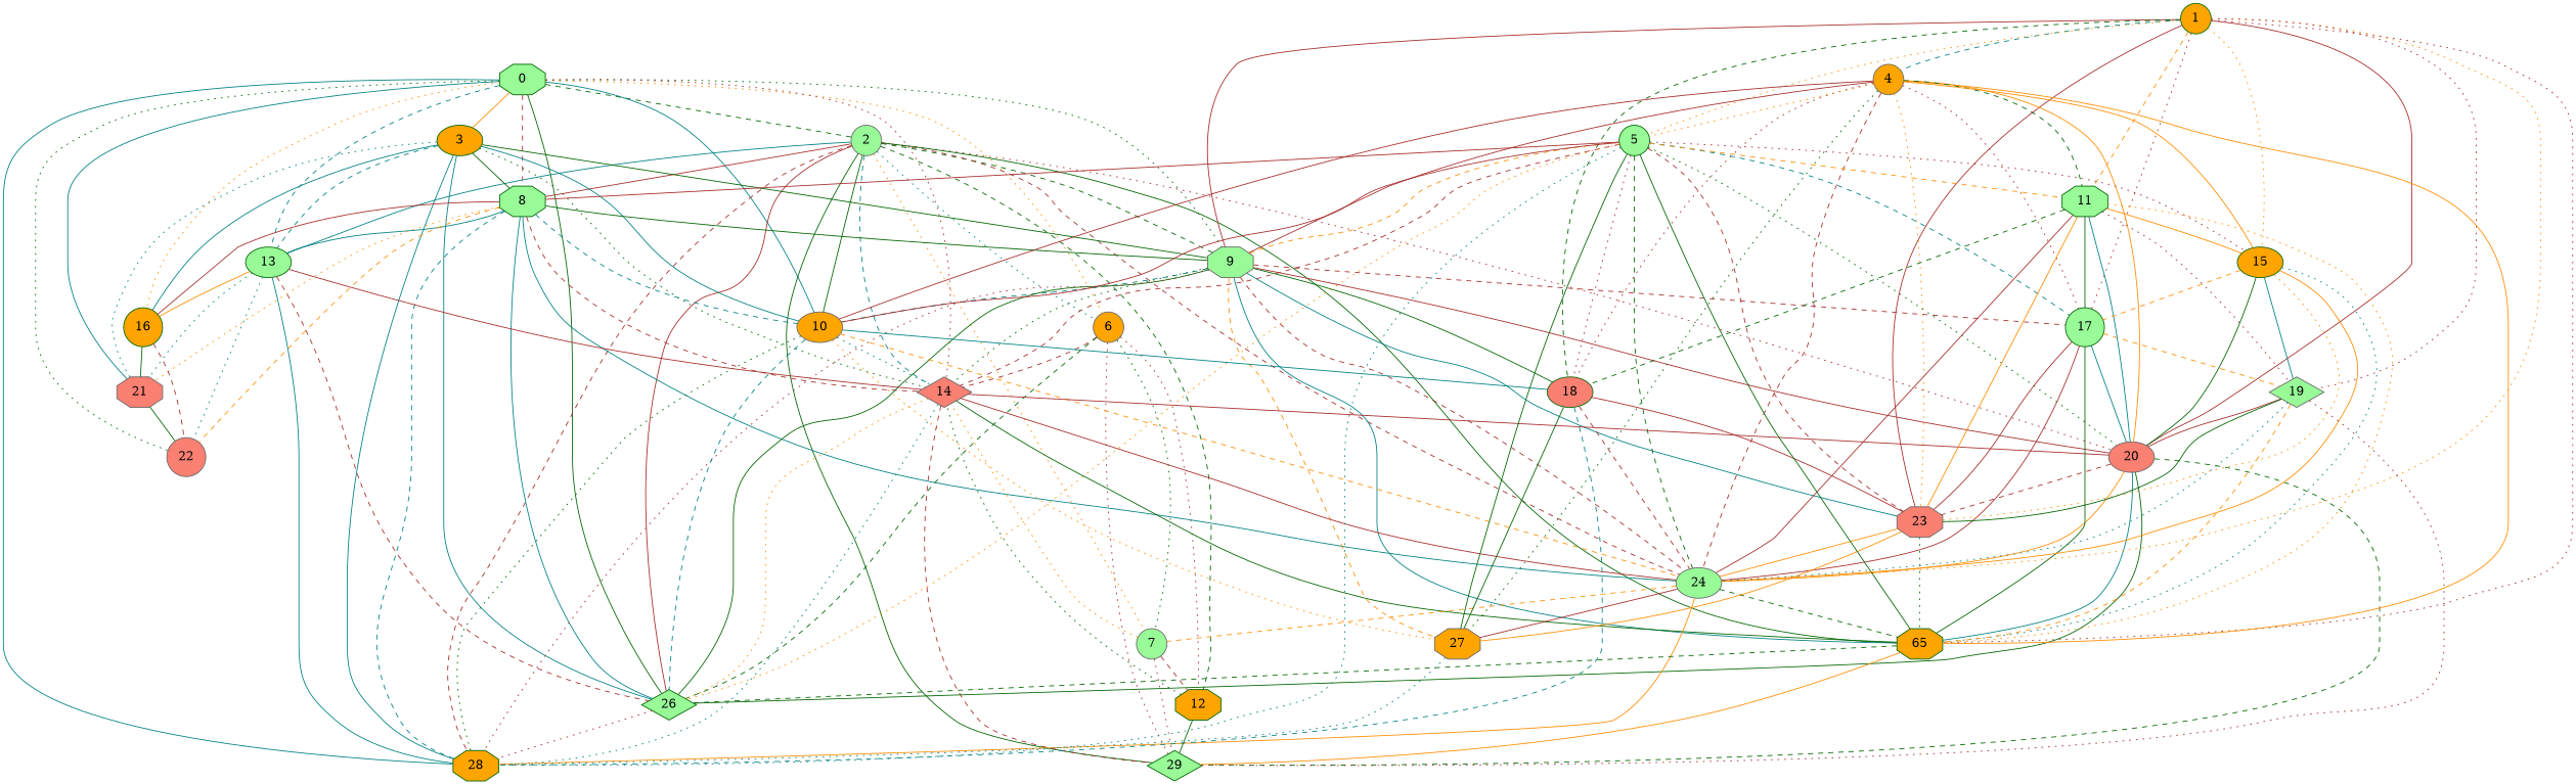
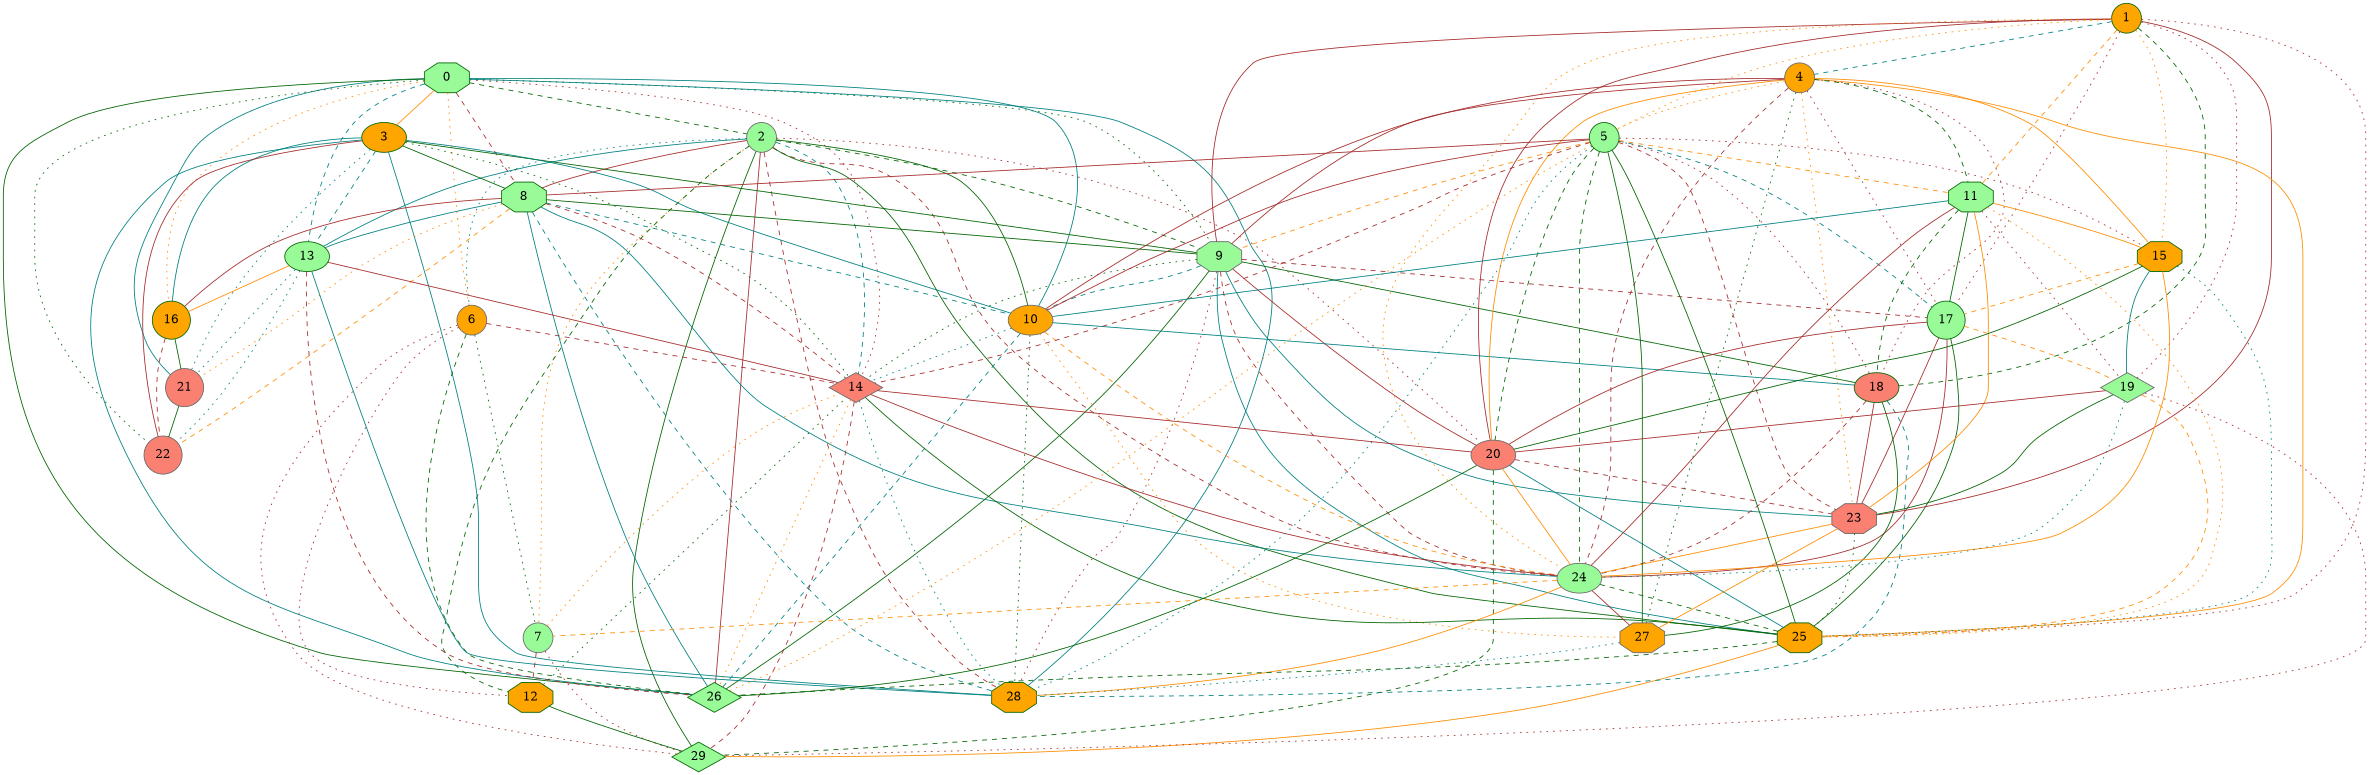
  graph {
    node [color=darkgreen fillcolor=palegreen shape=circle style=filled]
    edge [color=brown style=solid]
    0 [shape=octagon]
    2 [color=gray40]
    3 [fillcolor=orange shape=ellipse]
    6 [color=gray40 fillcolor=orange]
    8 [shape=octagon]
    9 [color=gray40 shape=octagon]
    10 [color=gray40 fillcolor=orange shape=ellipse]
    13 [shape=ellipse]
    14 [color=gray40 fillcolor=salmon shape=diamond]
    16 [fillcolor=orange]
-   21 [color=gray40 fillcolor=salmon shape=octagon]
+   21 [color=gray40 fillcolor=salmon]
    22 [color=gray40 fillcolor=salmon]
    26 [shape=diamond]
    28 [fillcolor=orange shape=octagon]
    20 [color=gray40 fillcolor=salmon shape=ellipse]
    24 [color=gray40 shape=ellipse]
-   25 [fillcolor=orange shape=octagon label=65]
+   25 [fillcolor=orange shape=octagon]
    7 [color=gray40]
    12 [fillcolor=orange shape=octagon]
    29 [shape=diamond]
    17
    18 [fillcolor=salmon shape=ellipse]
    23 [color=gray40 fillcolor=salmon shape=octagon]
    27 [color=gray40 fillcolor=orange shape=octagon]
    1 [fillcolor=orange]
    4 [color=gray40 fillcolor=orange]
    5
    11 [shape=octagon]
-   15 [fillcolor=orange shape=ellipse]
+   15 [fillcolor=orange shape=octagon]
    19 [color=gray40 shape=diamond]
    0 -- 2 [color=darkgreen style=dashed]
    0 -- 3 [color=darkorange]
    0 -- 6 [color=darkorange style=dotted]
    0 -- 8 [style=dashed]
    0 -- 9 [color=darkgreen style=dotted]
    0 -- 10 [color=teal]
    0 -- 13 [color=teal style=dashed]
    0 -- 14 [style=dotted]
    0 -- 16 [color=darkorange style=dotted]
    0 -- 21 [color=teal]
    0 -- 22 [color=darkgreen style=dotted]
    0 -- 26 [color=darkgreen]
    0 -- 28 [color=teal]
    2 -- 6 [color=teal style=dotted]
    2 -- 8
    2 -- 9 [color=darkgreen style=dashed]
    2 -- 10 [color=darkgreen]
    2 -- 13 [color=teal]
    2 -- 14 [color=teal style=dashed]
    2 -- 26
    2 -- 28 [style=dashed]
    2 -- 20 [style=dotted]
    2 -- 24 [style=dashed]
    2 -- 25 [color=darkgreen]
    2 -- 7 [color=darkorange style=dotted]
    2 -- 12 [color=darkgreen style=dashed]
    2 -- 29 [color=darkgreen]
    3 -- 8 [color=darkgreen]
    3 -- 9 [color=darkgreen]
    3 -- 10 [color=teal]
    3 -- 13 [color=teal style=dashed]
    3 -- 14 [color=darkgreen style=dotted]
    3 -- 16 [color=teal]
    3 -- 21 [color=teal style=dotted]
+   3 -- 22
    3 -- 26 [color=teal]
    3 -- 28 [color=teal]
    6 -- 14 [style=dashed]
    6 -- 26 [color=darkgreen style=dashed]
    6 -- 7 [color=darkgreen style=dotted]
    6 -- 12 [style=dotted]
    6 -- 29 [style=dotted]
    8 -- 9 [color=darkgreen]
    8 -- 10 [color=teal style=dashed]
    8 -- 13 [color=teal]
    8 -- 14 [style=dashed]
    8 -- 16
    8 -- 21 [color=darkorange style=dotted]
    8 -- 22 [color=darkorange style=dashed]
    8 -- 26 [color=teal]
    8 -- 28 [color=teal style=dashed]
    8 -- 24 [color=teal]
    9 -- 10 [color=teal style=dashed]
    9 -- 14 [color=darkgreen style=dotted]
    9 -- 26 [color=darkgreen]
    9 -- 28 [style=dotted]
    9 -- 20
    9 -- 24 [style=dashed]
    9 -- 25 [color=teal]
    9 -- 17 [style=dashed]
    9 -- 18 [color=darkgreen]
    9 -- 23 [color=teal]
-   9 -- 27 [color=darkorange style=dashed]
    10 -- 14 [color=teal style=dotted]
    10 -- 26 [color=teal style=dashed]
    10 -- 28 [color=darkgreen style=dotted]
    10 -- 24 [color=darkorange style=dashed]
    10 -- 18 [color=teal]
    10 -- 27 [color=darkorange style=dotted]
    13 -- 14
    13 -- 16 [color=darkorange]
    13 -- 21 [color=teal style=dotted]
    13 -- 22 [color=teal style=dotted]
    13 -- 26 [style=dashed]
    13 -- 28 [color=teal]
    14 -- 26 [color=darkorange style=dotted]
    14 -- 28 [color=teal style=dotted]
    14 -- 20
    14 -- 24
    14 -- 25 [color=darkgreen]
    14 -- 29 [style=dashed]
    16 -- 21 [color=darkgreen]
    16 -- 22 [style=dashed]
    21 -- 22 [color=darkgreen]
-   26 -- 28 [style=dotted]
    20 -- 26 [color=darkgreen]
    20 -- 24 [color=darkorange]
    20 -- 25 [color=teal]
    20 -- 29 [color=darkgreen style=dashed]
    20 -- 23 [style=dashed]
    24 -- 28 [color=darkorange]
    24 -- 25 [color=darkgreen style=dashed]
    24 -- 7 [color=darkorange style=dashed]
    24 -- 27
    25 -- 26 [color=darkgreen style=dashed]
    25 -- 29 [color=darkorange]
    7 -- 14 [color=darkorange style=dotted]
    7 -- 12 [style=dashed]
    7 -- 29 [style=dotted]
    12 -- 14 [color=darkgreen style=dotted]
    12 -- 29 [color=darkgreen]
-   17 -- 20 [color=teal]
+   17 -- 20
    17 -- 24
    17 -- 25 [color=darkgreen]
    17 -- 23
    17 -- 19 [color=darkorange style=dashed]
    18 -- 28 [color=teal style=dashed]
    18 -- 24 [style=dashed]
    18 -- 23
    18 -- 27 [color=darkgreen]
    23 -- 24 [color=darkorange]
    23 -- 25 [color=darkgreen style=dotted]
    23 -- 27 [color=darkorange]
    27 -- 28 [color=teal style=dotted]
    1 -- 9
    1 -- 20
    1 -- 24 [color=darkorange style=dotted]
    1 -- 25 [style=dotted]
    1 -- 17 [style=dotted]
    1 -- 18 [color=darkgreen style=dashed]
    1 -- 23
    1 -- 4 [color=teal style=dashed]
    1 -- 5 [color=darkorange style=dotted]
    1 -- 11 [color=darkorange style=dashed]
    1 -- 15 [color=darkorange style=dotted]
    1 -- 19 [style=dotted]
    4 -- 9
    4 -- 10
    4 -- 20 [color=darkorange]
    4 -- 24 [style=dashed]
    4 -- 25 [color=darkorange]
    4 -- 17 [style=dotted]
    4 -- 18 [style=dotted]
    4 -- 23 [color=darkorange style=dotted]
    4 -- 27 [color=darkgreen style=dotted]
    4 -- 5 [color=darkorange style=dotted]
    4 -- 11 [color=darkgreen style=dashed]
    4 -- 15 [color=darkorange]
    5 -- 8
    5 -- 9 [color=darkorange style=dashed]
    5 -- 10
    5 -- 14 [style=dashed]
    5 -- 26 [color=darkorange style=dotted]
    5 -- 28 [color=teal style=dotted]
-   5 -- 20 [color=darkgreen style=dotted]
+   5 -- 20 [color=darkgreen style=dashed]
    5 -- 24 [color=darkgreen style=dashed]
    5 -- 25 [color=darkgreen]
    5 -- 17 [color=teal style=dashed]
    5 -- 18 [style=dotted]
    5 -- 23 [style=dashed]
    5 -- 27 [color=darkgreen]
    5 -- 11 [color=darkorange style=dashed]
    5 -- 15 [style=dotted]
-   11 -- 20 [color=teal]
+   11 -- 10 [color=teal]
    11 -- 24
    11 -- 25 [color=darkorange style=dotted]
    11 -- 17 [color=darkgreen]
    11 -- 18 [color=darkgreen style=dashed]
    11 -- 23 [color=darkorange]
    11 -- 15 [color=darkorange]
    11 -- 19 [style=dotted]
    15 -- 20 [color=darkgreen]
    15 -- 24 [color=darkorange]
    15 -- 25 [color=teal style=dotted]
    15 -- 17 [color=darkorange style=dashed]
-   15 -- 23 [color=darkorange style=dotted]
    15 -- 19 [color=teal]
    19 -- 20
    19 -- 24 [color=teal style=dotted]
    19 -- 25 [color=darkorange style=dashed]
    19 -- 29 [style=dotted]
    19 -- 23 [color=darkgreen]
  }
